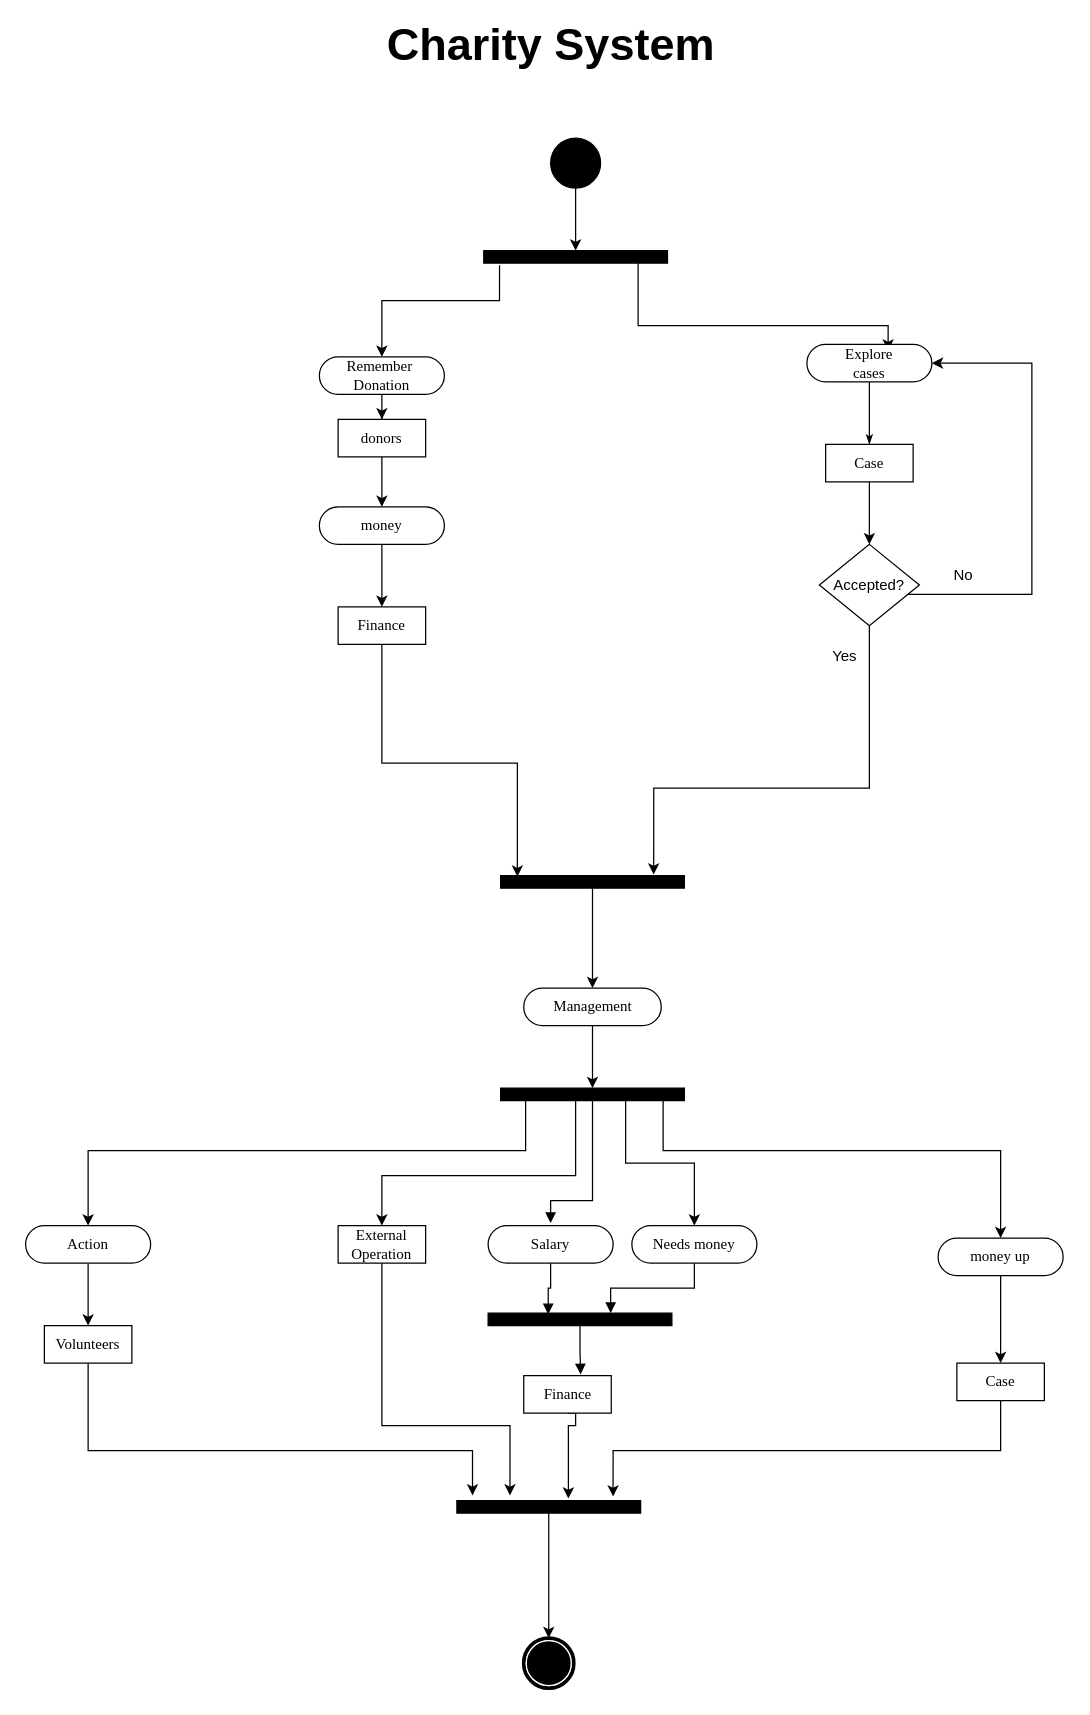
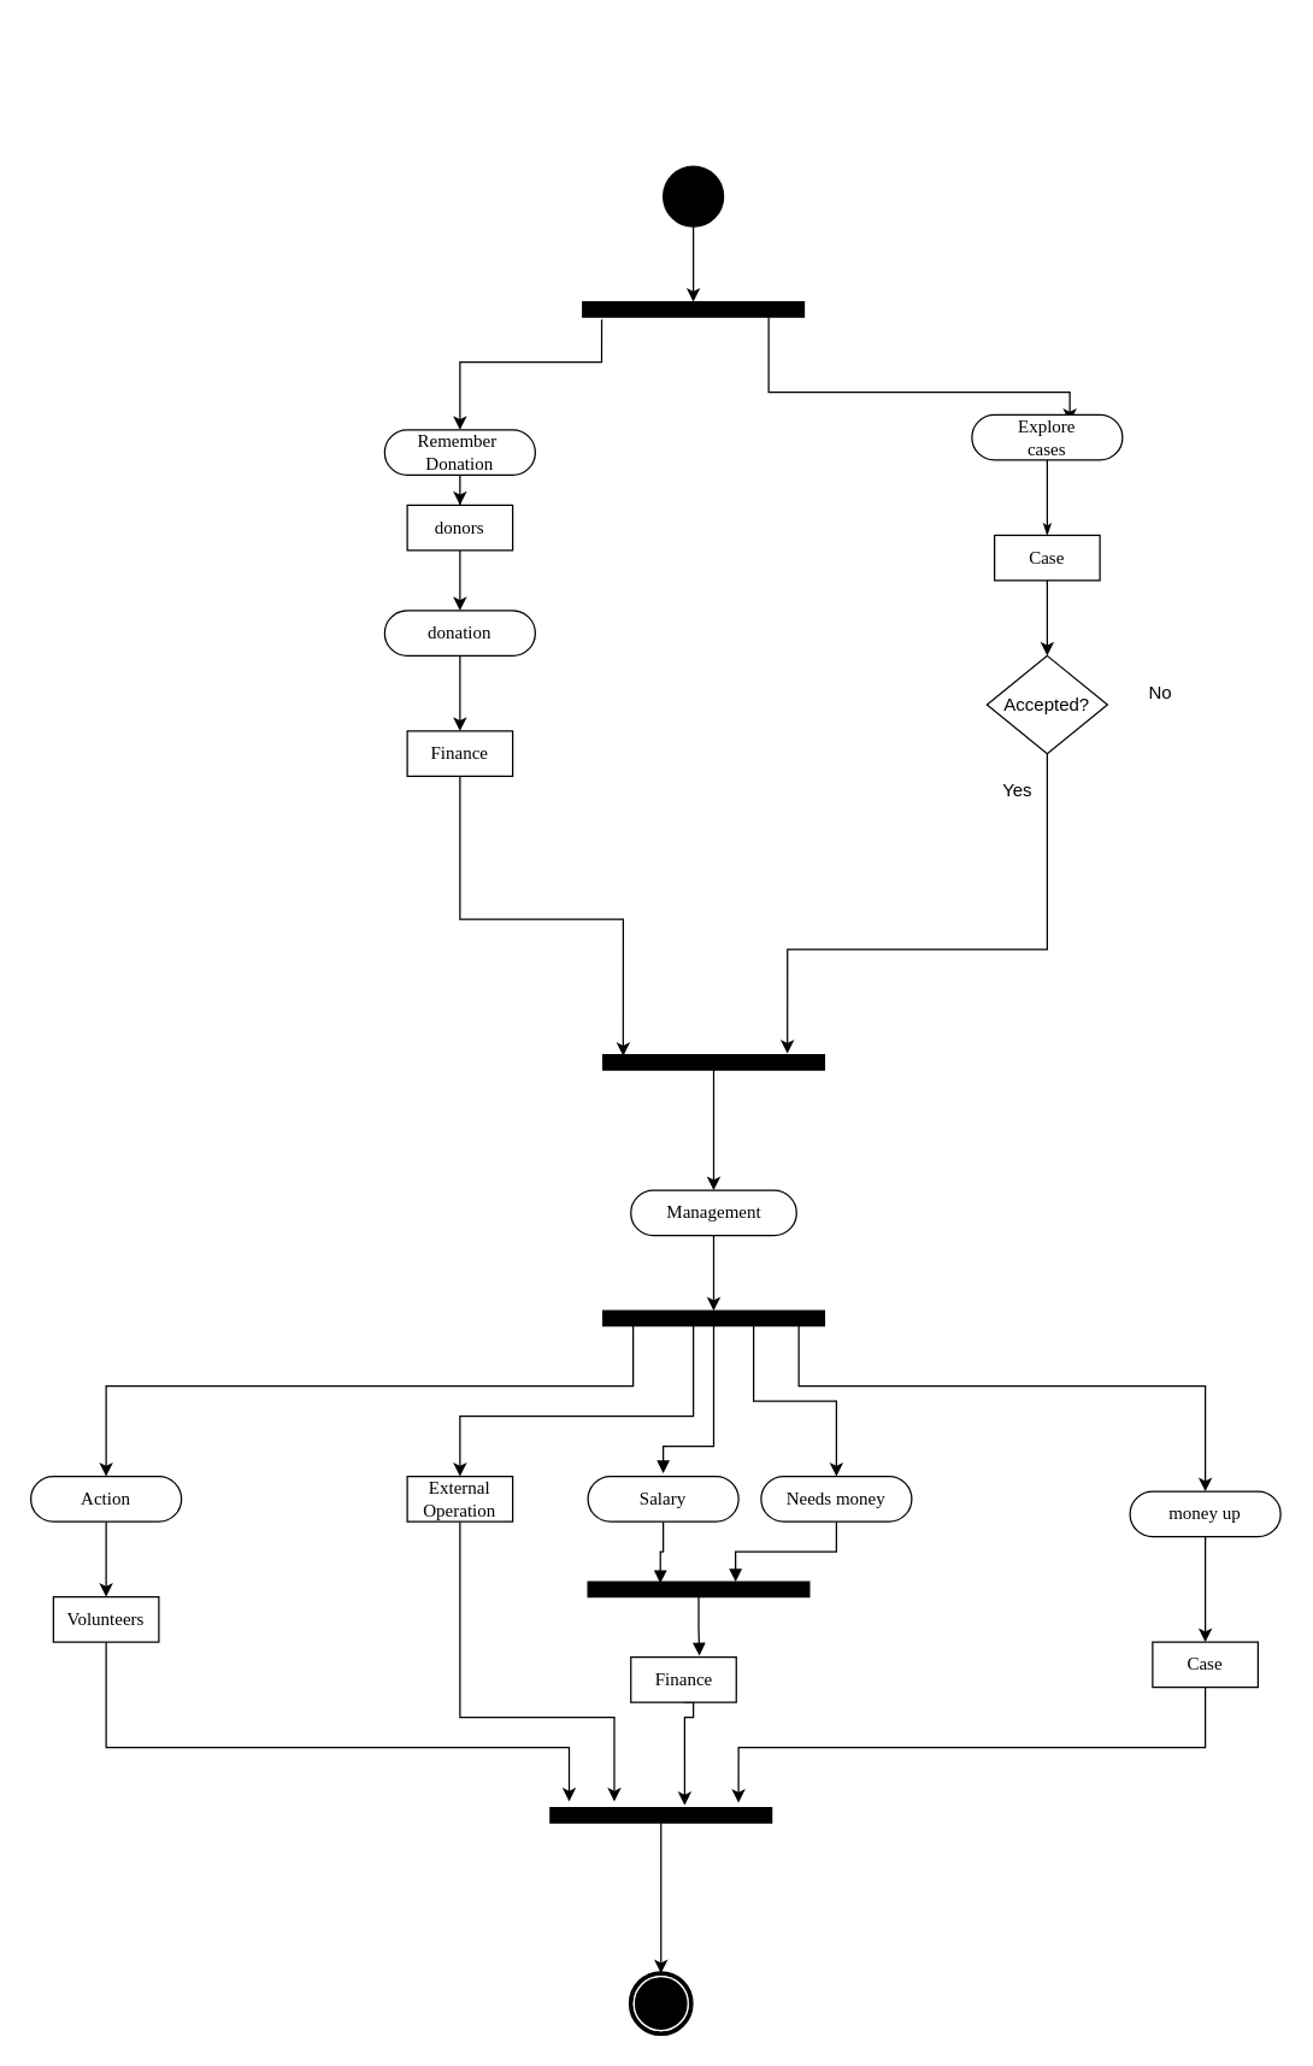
  <mxCell id="0" />
  <mxCell id="1" parent="0" />
  <mxCell id="2" style="edgeStyle=orthogonalEdgeStyle;rounded=0;sketch=0;orthogonalLoop=1;jettySize=auto;html=1;entryX=0.5;entryY=0;entryDx=0;entryDy=0;fillColor=#050404;" parent="1" source="3" target="5" edge="1"><mxGeometry relative="1" as="geometry" /></mxCell>
  <mxCell id="3" value="" style="ellipse;whiteSpace=wrap;html=1;rounded=0;shadow=0;comic=0;labelBackgroundColor=none;strokeWidth=1;fillColor=#000000;fontFamily=Verdana;fontSize=12;align=center;" parent="1" vertex="1"><mxGeometry x="440" y="110" width="40" height="40" as="geometry" /></mxCell>
  <mxCell id="4" style="edgeStyle=orthogonalEdgeStyle;rounded=0;sketch=0;orthogonalLoop=1;jettySize=auto;html=1;entryX=0.65;entryY=0.167;entryDx=0;entryDy=0;entryPerimeter=0;fillColor=#050404;" parent="1" source="5" target="15" edge="1"><mxGeometry relative="1" as="geometry"><Array as="points"><mxPoint x="510" y="260" /><mxPoint x="710" y="260" /></Array></mxGeometry></mxCell>
  <mxCell id="5" value="" style="whiteSpace=wrap;html=1;rounded=0;shadow=0;comic=0;labelBackgroundColor=none;strokeWidth=1;fillColor=#000000;fontFamily=Verdana;fontSize=12;align=center;rotation=0;" parent="1" vertex="1"><mxGeometry x="386.5" y="200" width="147" height="10" as="geometry" /></mxCell>
  <mxCell id="6" style="edgeStyle=orthogonalEdgeStyle;rounded=0;sketch=0;orthogonalLoop=1;jettySize=auto;html=1;fillColor=#050404;exitX=0.086;exitY=1.167;exitDx=0;exitDy=0;exitPerimeter=0;" parent="1" source="5" target="7" edge="1"><mxGeometry relative="1" as="geometry"><Array as="points"><mxPoint x="399" y="240" /><mxPoint x="305" y="240" /></Array></mxGeometry></mxCell>
  <mxCell id="7" value="Remember&amp;nbsp;&lt;br&gt;Donation" style="rounded=1;whiteSpace=wrap;html=1;shadow=0;comic=0;labelBackgroundColor=none;strokeWidth=1;fontFamily=Verdana;fontSize=12;align=center;arcSize=50;" parent="1" vertex="1"><mxGeometry x="255" y="285" width="100" height="30" as="geometry" /></mxCell>
  <mxCell id="8" value="donors" style="rounded=0;whiteSpace=wrap;html=1;shadow=0;comic=0;labelBackgroundColor=none;strokeWidth=1;fontFamily=Verdana;fontSize=12;align=center;arcSize=50;" parent="1" vertex="1"><mxGeometry x="270" y="335" width="70" height="30" as="geometry" /></mxCell>
- <mxCell id="9" value="money" style="rounded=1;whiteSpace=wrap;html=1;shadow=0;comic=0;labelBackgroundColor=none;strokeWidth=1;fontFamily=Verdana;fontSize=12;align=center;arcSize=50;" parent="1" vertex="1"><mxGeometry x="255" y="405" width="100" height="30" as="geometry" /></mxCell>
+ <mxCell id="9" value="donation" style="rounded=1;whiteSpace=wrap;html=1;shadow=0;comic=0;labelBackgroundColor=none;strokeWidth=1;fontFamily=Verdana;fontSize=12;align=center;arcSize=50;" parent="1" vertex="1"><mxGeometry x="255" y="405" width="100" height="30" as="geometry" /></mxCell>
  <mxCell id="10" style="edgeStyle=orthogonalEdgeStyle;rounded=0;sketch=0;orthogonalLoop=1;jettySize=auto;html=1;entryX=0.091;entryY=0.083;entryDx=0;entryDy=0;entryPerimeter=0;fillColor=#050404;" parent="1" source="11" target="26" edge="1"><mxGeometry relative="1" as="geometry"><Array as="points"><mxPoint x="305" y="610" /><mxPoint x="413" y="610" /></Array></mxGeometry></mxCell>
  <mxCell id="11" value="Finance" style="rounded=0;whiteSpace=wrap;html=1;shadow=0;comic=0;labelBackgroundColor=none;strokeWidth=1;fontFamily=Verdana;fontSize=12;align=center;arcSize=50;" parent="1" vertex="1"><mxGeometry x="270" y="485" width="70" height="30" as="geometry" /></mxCell>
  <mxCell id="12" style="edgeStyle=orthogonalEdgeStyle;rounded=0;sketch=0;orthogonalLoop=1;jettySize=auto;html=1;entryX=0.5;entryY=0;entryDx=0;entryDy=0;fillColor=#050404;" parent="1" source="7" target="8" edge="1"><mxGeometry relative="1" as="geometry" /></mxCell>
  <mxCell id="13" style="edgeStyle=orthogonalEdgeStyle;rounded=0;sketch=0;orthogonalLoop=1;jettySize=auto;html=1;entryX=0.5;entryY=0;entryDx=0;entryDy=0;fillColor=#050404;" parent="1" source="8" target="9" edge="1"><mxGeometry relative="1" as="geometry" /></mxCell>
  <mxCell id="14" style="edgeStyle=orthogonalEdgeStyle;rounded=0;sketch=0;orthogonalLoop=1;jettySize=auto;html=1;entryX=0.5;entryY=0;entryDx=0;entryDy=0;fillColor=#050404;" parent="1" source="9" target="11" edge="1"><mxGeometry relative="1" as="geometry" /></mxCell>
  <mxCell id="15" value="Explore&lt;br&gt;cases" style="rounded=1;whiteSpace=wrap;html=1;shadow=0;comic=0;labelBackgroundColor=none;strokeWidth=1;fontFamily=Verdana;fontSize=12;align=center;arcSize=50;" parent="1" vertex="1"><mxGeometry x="645" y="275" width="100" height="30" as="geometry" /></mxCell>
  <mxCell id="16" style="edgeStyle=orthogonalEdgeStyle;rounded=0;sketch=0;orthogonalLoop=1;jettySize=auto;html=1;entryX=0.5;entryY=0;entryDx=0;entryDy=0;fillColor=#050404;" parent="1" source="17" target="23" edge="1"><mxGeometry relative="1" as="geometry" /></mxCell>
  <mxCell id="17" value="Case" style="rounded=0;whiteSpace=wrap;html=1;shadow=0;comic=0;labelBackgroundColor=none;strokeWidth=1;fontFamily=Verdana;fontSize=12;align=center;arcSize=50;" parent="1" vertex="1"><mxGeometry x="660" y="355" width="70" height="30" as="geometry" /></mxCell>
  <mxCell id="18" style="rounded=0;html=1;labelBackgroundColor=none;startArrow=none;startFill=0;startSize=5;endArrow=classicThin;endFill=1;endSize=5;jettySize=auto;orthogonalLoop=1;strokeWidth=1;fontFamily=Verdana;fontSize=12" parent="1" source="15" target="17" edge="1"><mxGeometry relative="1" as="geometry" /></mxCell>
  <mxCell id="19" value="" style="shape=mxgraph.bpmn.shape;html=1;verticalLabelPosition=bottom;labelBackgroundColor=#ffffff;verticalAlign=top;perimeter=ellipsePerimeter;outline=end;symbol=terminate;rounded=0;shadow=0;comic=0;strokeWidth=1;fontFamily=Verdana;fontSize=12;align=center;" parent="1" vertex="1"><mxGeometry x="418.5" y="1310" width="40" height="40" as="geometry" /></mxCell>
- <mxCell id="20" value="&lt;font style=&quot;font-size: 36px&quot;&gt;&lt;b&gt;Charity System&lt;/b&gt;&lt;/font&gt;" style="text;html=1;align=center;verticalAlign=middle;resizable=0;points=[];autosize=1;" parent="1" vertex="1"><mxGeometry x="300" y="20" width="280" height="30" as="geometry" /></mxCell>
- <mxCell id="21" style="edgeStyle=orthogonalEdgeStyle;rounded=0;sketch=0;orthogonalLoop=1;jettySize=auto;html=1;fillColor=#050404;entryX=1;entryY=0.5;entryDx=0;entryDy=0;" parent="1" source="23" target="15" edge="1"><mxGeometry relative="1" as="geometry"><mxPoint x="795" y="285" as="targetPoint" /><Array as="points"><mxPoint x="825" y="475" /><mxPoint x="825" y="290" /></Array></mxGeometry></mxCell>
  <mxCell id="22" style="edgeStyle=orthogonalEdgeStyle;rounded=0;sketch=0;orthogonalLoop=1;jettySize=auto;html=1;entryX=0.833;entryY=-0.083;entryDx=0;entryDy=0;entryPerimeter=0;fillColor=#050404;exitX=0.5;exitY=1;exitDx=0;exitDy=0;" parent="1" source="23" target="26" edge="1"><mxGeometry relative="1" as="geometry"><Array as="points"><mxPoint x="695" y="630" /><mxPoint x="523" y="630" /></Array></mxGeometry></mxCell>
  <mxCell id="23" value="Accepted?" style="rhombus;whiteSpace=wrap;html=1;strokeWidth=1;" parent="1" vertex="1"><mxGeometry x="655" y="435" width="80" height="65" as="geometry" /></mxCell>
  <mxCell id="24" value="No" style="text;html=1;align=center;verticalAlign=middle;resizable=0;points=[];autosize=1;" parent="1" vertex="1"><mxGeometry x="755" y="450" width="30" height="20" as="geometry" /></mxCell>
  <mxCell id="25" style="edgeStyle=orthogonalEdgeStyle;rounded=0;sketch=0;orthogonalLoop=1;jettySize=auto;html=1;entryX=0.5;entryY=0;entryDx=0;entryDy=0;fillColor=#050404;" parent="1" source="26" target="29" edge="1"><mxGeometry relative="1" as="geometry"><Array as="points"><mxPoint x="474" y="745" /><mxPoint x="474" y="780" /></Array></mxGeometry></mxCell>
  <mxCell id="26" value="" style="whiteSpace=wrap;html=1;rounded=0;shadow=0;comic=0;labelBackgroundColor=none;strokeWidth=1;fillColor=#000000;fontFamily=Verdana;fontSize=12;align=center;rotation=0;" parent="1" vertex="1"><mxGeometry x="400" y="700" width="147" height="10" as="geometry" /></mxCell>
  <mxCell id="27" value="Yes" style="text;html=1;align=center;verticalAlign=middle;resizable=0;points=[];autosize=1;" parent="1" vertex="1"><mxGeometry x="655" y="515" width="40" height="20" as="geometry" /></mxCell>
  <mxCell id="28" style="edgeStyle=orthogonalEdgeStyle;rounded=0;sketch=0;orthogonalLoop=1;jettySize=auto;html=1;fillColor=#050404;" parent="1" source="29" target="49" edge="1"><mxGeometry relative="1" as="geometry" /></mxCell>
  <mxCell id="29" value="Management" style="whiteSpace=wrap;html=1;shadow=0;comic=0;labelBackgroundColor=none;strokeWidth=1;fontFamily=Verdana;fontSize=12;align=center;arcSize=50;rounded=1;" parent="1" vertex="1"><mxGeometry x="418.5" y="790" width="110" height="30" as="geometry" /></mxCell>
  <mxCell id="30" style="edgeStyle=orthogonalEdgeStyle;rounded=0;sketch=0;orthogonalLoop=1;jettySize=auto;html=1;entryX=0.5;entryY=0;entryDx=0;entryDy=0;fillColor=#050404;" parent="1" source="31" target="33" edge="1"><mxGeometry relative="1" as="geometry"><mxPoint x="800" y="1070" as="targetPoint" /></mxGeometry></mxCell>
  <mxCell id="31" value="money up" style="rounded=1;whiteSpace=wrap;html=1;shadow=0;comic=0;labelBackgroundColor=none;strokeWidth=1;fontFamily=Verdana;fontSize=12;align=center;arcSize=50;" parent="1" vertex="1"><mxGeometry x="750" y="990" width="100" height="30" as="geometry" /></mxCell>
  <mxCell id="32" style="edgeStyle=orthogonalEdgeStyle;rounded=0;sketch=0;orthogonalLoop=1;jettySize=auto;html=1;entryX=0.85;entryY=-0.333;entryDx=0;entryDy=0;entryPerimeter=0;fillColor=#050404;" parent="1" source="33" target="51" edge="1"><mxGeometry relative="1" as="geometry"><Array as="points"><mxPoint x="800" y="1160" /><mxPoint x="490" y="1160" /></Array></mxGeometry></mxCell>
  <mxCell id="33" value="Case" style="rounded=0;whiteSpace=wrap;html=1;shadow=0;comic=0;labelBackgroundColor=none;strokeWidth=1;fontFamily=Verdana;fontSize=12;align=center;arcSize=50;" parent="1" vertex="1"><mxGeometry x="765" y="1090" width="70" height="30" as="geometry" /></mxCell>
  <mxCell id="34" style="edgeStyle=orthogonalEdgeStyle;rounded=0;orthogonalLoop=1;jettySize=auto;html=1;entryX=0.667;entryY=0;entryDx=0;entryDy=0;entryPerimeter=0;startArrow=none;startFill=0;endArrow=block;endFill=1;strokeWidth=1;" edge="1" parent="1" source="35" target="55"><mxGeometry relative="1" as="geometry" /></mxCell>
  <mxCell id="35" value="Needs money" style="rounded=1;whiteSpace=wrap;html=1;shadow=0;comic=0;labelBackgroundColor=none;strokeWidth=1;fontFamily=Verdana;fontSize=12;align=center;arcSize=50;" parent="1" vertex="1"><mxGeometry x="505" y="980" width="100" height="30" as="geometry" /></mxCell>
  <mxCell id="36" style="edgeStyle=orthogonalEdgeStyle;rounded=0;sketch=0;orthogonalLoop=1;jettySize=auto;html=1;entryX=0.607;entryY=-0.167;entryDx=0;entryDy=0;entryPerimeter=0;fillColor=#050404;exitX=0.5;exitY=1;exitDx=0;exitDy=0;" parent="1" source="37" target="51" edge="1"><mxGeometry relative="1" as="geometry"><Array as="points"><mxPoint x="460" y="1130" /><mxPoint x="460" y="1140" /><mxPoint x="454" y="1140" /></Array></mxGeometry></mxCell>
  <mxCell id="37" value="Finance" style="rounded=0;whiteSpace=wrap;html=1;shadow=0;comic=0;labelBackgroundColor=none;strokeWidth=1;fontFamily=Verdana;fontSize=12;align=center;arcSize=50;" parent="1" vertex="1"><mxGeometry x="418.5" y="1100" width="70" height="30" as="geometry" /></mxCell>
  <mxCell id="38" style="edgeStyle=orthogonalEdgeStyle;rounded=0;sketch=0;orthogonalLoop=1;jettySize=auto;html=1;entryX=0.289;entryY=-0.417;entryDx=0;entryDy=0;entryPerimeter=0;fillColor=#050404;" parent="1" source="39" target="51" edge="1"><mxGeometry relative="1" as="geometry"><Array as="points"><mxPoint x="305" y="1140" /><mxPoint x="408" y="1140" /></Array></mxGeometry></mxCell>
  <mxCell id="39" value="External Operation" style="rounded=0;whiteSpace=wrap;html=1;shadow=0;comic=0;labelBackgroundColor=none;strokeWidth=1;fontFamily=Verdana;fontSize=12;align=center;arcSize=50;" parent="1" vertex="1"><mxGeometry x="270" y="980" width="70" height="30" as="geometry" /></mxCell>
  <mxCell id="40" style="edgeStyle=orthogonalEdgeStyle;rounded=0;sketch=0;orthogonalLoop=1;jettySize=auto;html=1;entryX=0.5;entryY=0;entryDx=0;entryDy=0;fillColor=#050404;" parent="1" source="41" target="43" edge="1"><mxGeometry relative="1" as="geometry" /></mxCell>
  <mxCell id="41" value="Action" style="rounded=1;whiteSpace=wrap;html=1;shadow=0;comic=0;labelBackgroundColor=none;strokeWidth=1;fontFamily=Verdana;fontSize=12;align=center;arcSize=50;" parent="1" vertex="1"><mxGeometry x="20" y="980" width="100" height="30" as="geometry" /></mxCell>
  <mxCell id="42" style="edgeStyle=orthogonalEdgeStyle;rounded=0;sketch=0;orthogonalLoop=1;jettySize=auto;html=1;entryX=0.085;entryY=-0.417;entryDx=0;entryDy=0;entryPerimeter=0;fillColor=#050404;" parent="1" source="43" target="51" edge="1"><mxGeometry relative="1" as="geometry"><Array as="points"><mxPoint x="70" y="1160" /><mxPoint x="378" y="1160" /></Array></mxGeometry></mxCell>
  <mxCell id="43" value="Volunteers" style="rounded=0;whiteSpace=wrap;html=1;shadow=0;comic=0;labelBackgroundColor=none;strokeWidth=1;fontFamily=Verdana;fontSize=12;align=center;arcSize=50;" parent="1" vertex="1"><mxGeometry x="35" y="1060" width="70" height="30" as="geometry" /></mxCell>
  <mxCell id="44" style="edgeStyle=orthogonalEdgeStyle;rounded=0;sketch=0;orthogonalLoop=1;jettySize=auto;html=1;entryX=0.5;entryY=0;entryDx=0;entryDy=0;fillColor=#050404;" parent="1" source="49" target="41" edge="1"><mxGeometry relative="1" as="geometry"><Array as="points"><mxPoint x="420" y="920" /><mxPoint x="70" y="920" /></Array></mxGeometry></mxCell>
  <mxCell id="45" style="edgeStyle=orthogonalEdgeStyle;rounded=0;sketch=0;orthogonalLoop=1;jettySize=auto;html=1;entryX=0.5;entryY=0;entryDx=0;entryDy=0;fillColor=#050404;" parent="1" source="49" target="39" edge="1"><mxGeometry relative="1" as="geometry"><Array as="points"><mxPoint x="460" y="940" /><mxPoint x="305" y="940" /></Array></mxGeometry></mxCell>
  <mxCell id="46" style="edgeStyle=orthogonalEdgeStyle;rounded=0;sketch=0;orthogonalLoop=1;jettySize=auto;html=1;entryX=0.5;entryY=0;entryDx=0;entryDy=0;fillColor=#050404;" parent="1" source="49" target="35" edge="1"><mxGeometry relative="1" as="geometry"><Array as="points"><mxPoint x="500" y="930" /><mxPoint x="555" y="930" /></Array></mxGeometry></mxCell>
  <mxCell id="47" style="edgeStyle=orthogonalEdgeStyle;rounded=0;sketch=0;orthogonalLoop=1;jettySize=auto;html=1;entryX=0.5;entryY=0;entryDx=0;entryDy=0;fillColor=#050404;" parent="1" source="49" target="31" edge="1"><mxGeometry relative="1" as="geometry"><Array as="points"><mxPoint x="530" y="920" /><mxPoint x="800" y="920" /></Array></mxGeometry></mxCell>
  <mxCell id="48" style="edgeStyle=orthogonalEdgeStyle;rounded=0;orthogonalLoop=1;jettySize=auto;html=1;startArrow=none;startFill=0;endArrow=block;endFill=1;strokeWidth=1;" edge="1" parent="1" source="49"><mxGeometry relative="1" as="geometry"><mxPoint x="440" y="978" as="targetPoint" /><Array as="points"><mxPoint x="474" y="960" /><mxPoint x="440" y="960" /></Array></mxGeometry></mxCell>
  <mxCell id="49" value="" style="whiteSpace=wrap;html=1;rounded=0;shadow=0;comic=0;labelBackgroundColor=none;strokeWidth=1;fillColor=#000000;fontFamily=Verdana;fontSize=12;align=center;rotation=0;" parent="1" vertex="1"><mxGeometry x="400" y="870" width="147" height="10" as="geometry" /></mxCell>
  <mxCell id="50" style="edgeStyle=orthogonalEdgeStyle;rounded=0;sketch=0;orthogonalLoop=1;jettySize=auto;html=1;entryX=0.5;entryY=0;entryDx=0;entryDy=0;fillColor=#050404;" parent="1" source="51" target="19" edge="1"><mxGeometry relative="1" as="geometry" /></mxCell>
  <mxCell id="51" value="" style="whiteSpace=wrap;html=1;rounded=0;shadow=0;comic=0;labelBackgroundColor=none;strokeWidth=1;fillColor=#000000;fontFamily=Verdana;fontSize=12;align=center;rotation=0;" parent="1" vertex="1"><mxGeometry x="365" y="1200" width="147" height="10" as="geometry" /></mxCell>
  <mxCell id="52" style="edgeStyle=orthogonalEdgeStyle;rounded=0;orthogonalLoop=1;jettySize=auto;html=1;entryX=0.327;entryY=0.1;entryDx=0;entryDy=0;entryPerimeter=0;startArrow=none;startFill=0;endArrow=block;endFill=1;strokeWidth=1;" edge="1" parent="1" source="53" target="55"><mxGeometry relative="1" as="geometry" /></mxCell>
  <mxCell id="53" value="Salary" style="rounded=1;whiteSpace=wrap;html=1;shadow=0;comic=0;labelBackgroundColor=none;strokeWidth=1;fontFamily=Verdana;fontSize=12;align=center;arcSize=50;" vertex="1" parent="1"><mxGeometry x="390" y="980" width="100" height="30" as="geometry" /></mxCell>
  <mxCell id="54" style="edgeStyle=orthogonalEdgeStyle;rounded=0;orthogonalLoop=1;jettySize=auto;html=1;entryX=0.65;entryY=-0.033;entryDx=0;entryDy=0;entryPerimeter=0;startArrow=none;startFill=0;endArrow=block;endFill=1;strokeWidth=1;" edge="1" parent="1" source="55" target="37"><mxGeometry relative="1" as="geometry" /></mxCell>
  <mxCell id="55" value="" style="whiteSpace=wrap;html=1;rounded=0;shadow=0;comic=0;labelBackgroundColor=none;strokeWidth=1;fillColor=#000000;fontFamily=Verdana;fontSize=12;align=center;rotation=0;" vertex="1" parent="1"><mxGeometry x="390" y="1050" width="147" height="10" as="geometry" /></mxCell>
